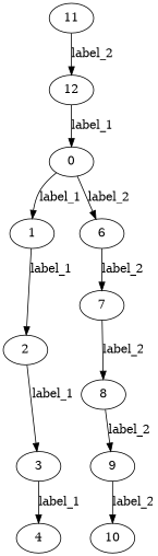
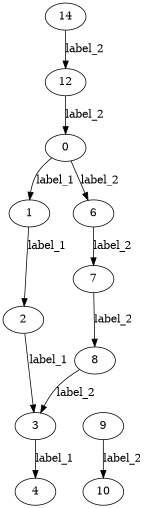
  digraph {
    1
    2
    3
    4
    0
    6
    7
    8
    9
    10
-   11
+   11 [label=14]
    12
    1 -> 2 [label=label_1]
    2 -> 3 [label=label_1]
    3 -> 4 [label=label_1]
    0 -> 1 [label=label_1]
    0 -> 6 [label=label_2]
    6 -> 7 [label=label_2]
    7 -> 8 [label=label_2]
-   8 -> 9 [label=label_2]
+   8 -> 3 [label=label_2]
    9 -> 10 [label=label_2]
    11 -> 12 [label=label_2]
-   12 -> 0 [label=label_1]
+   12 -> 0 [label=label_2]
  }
